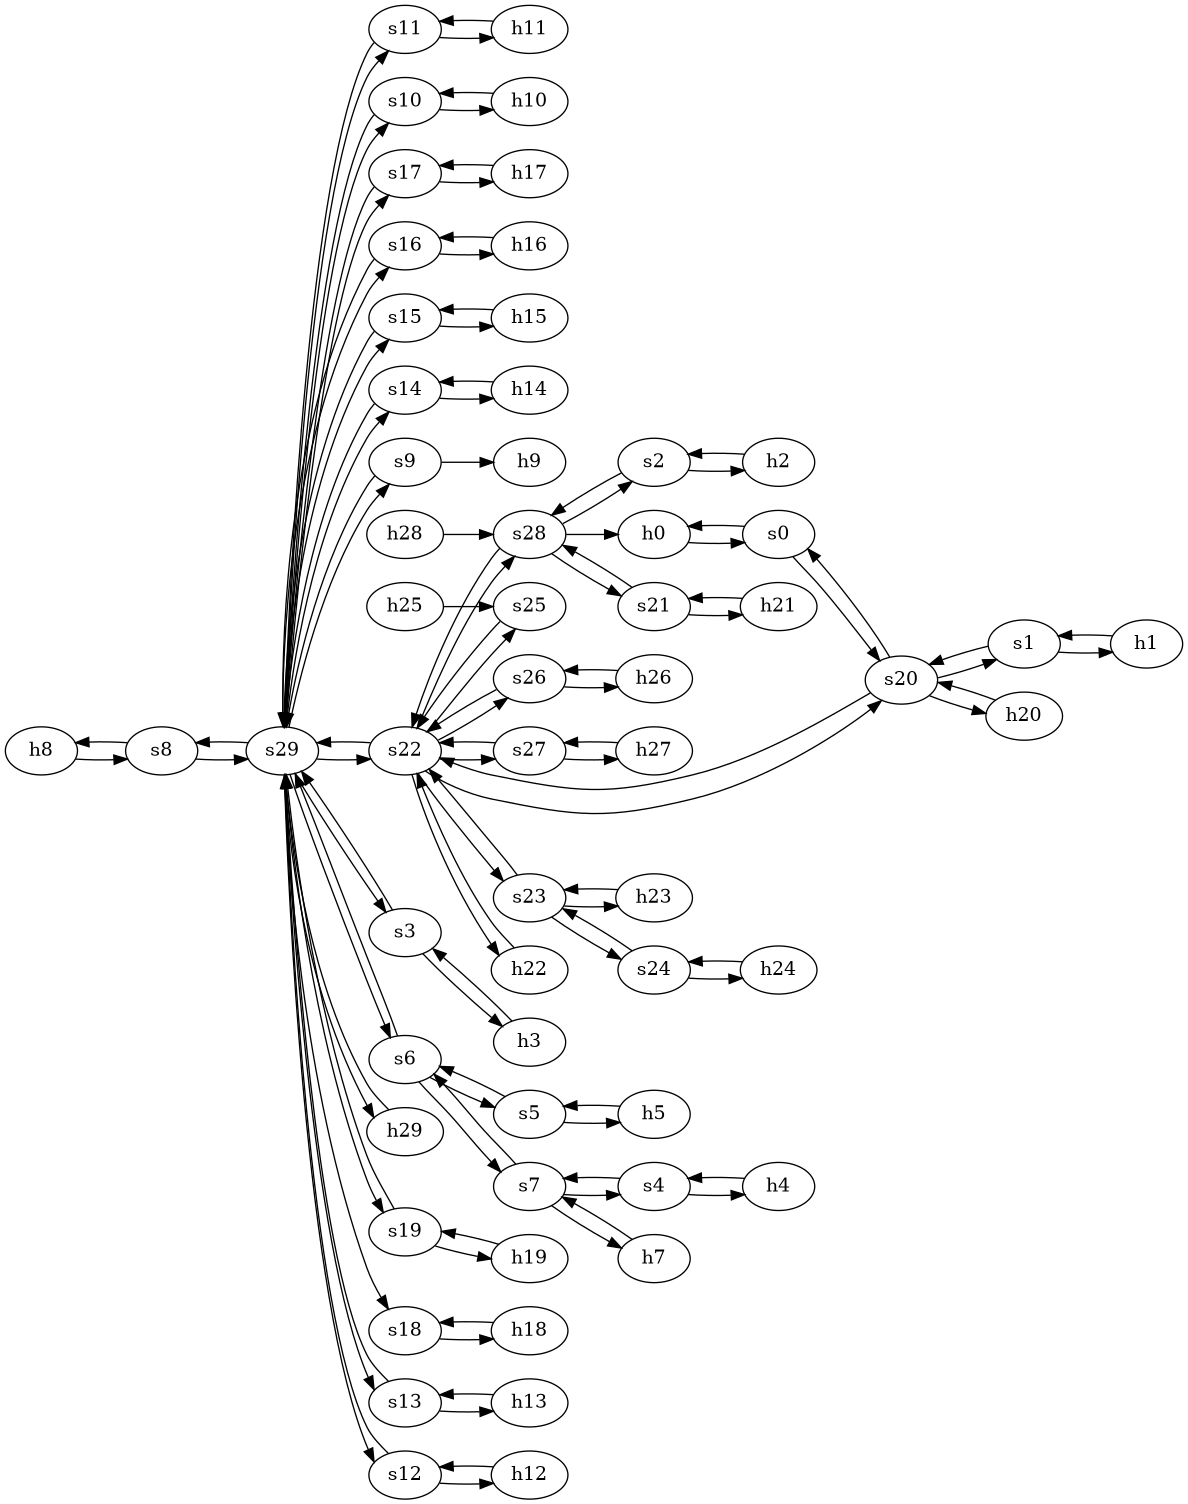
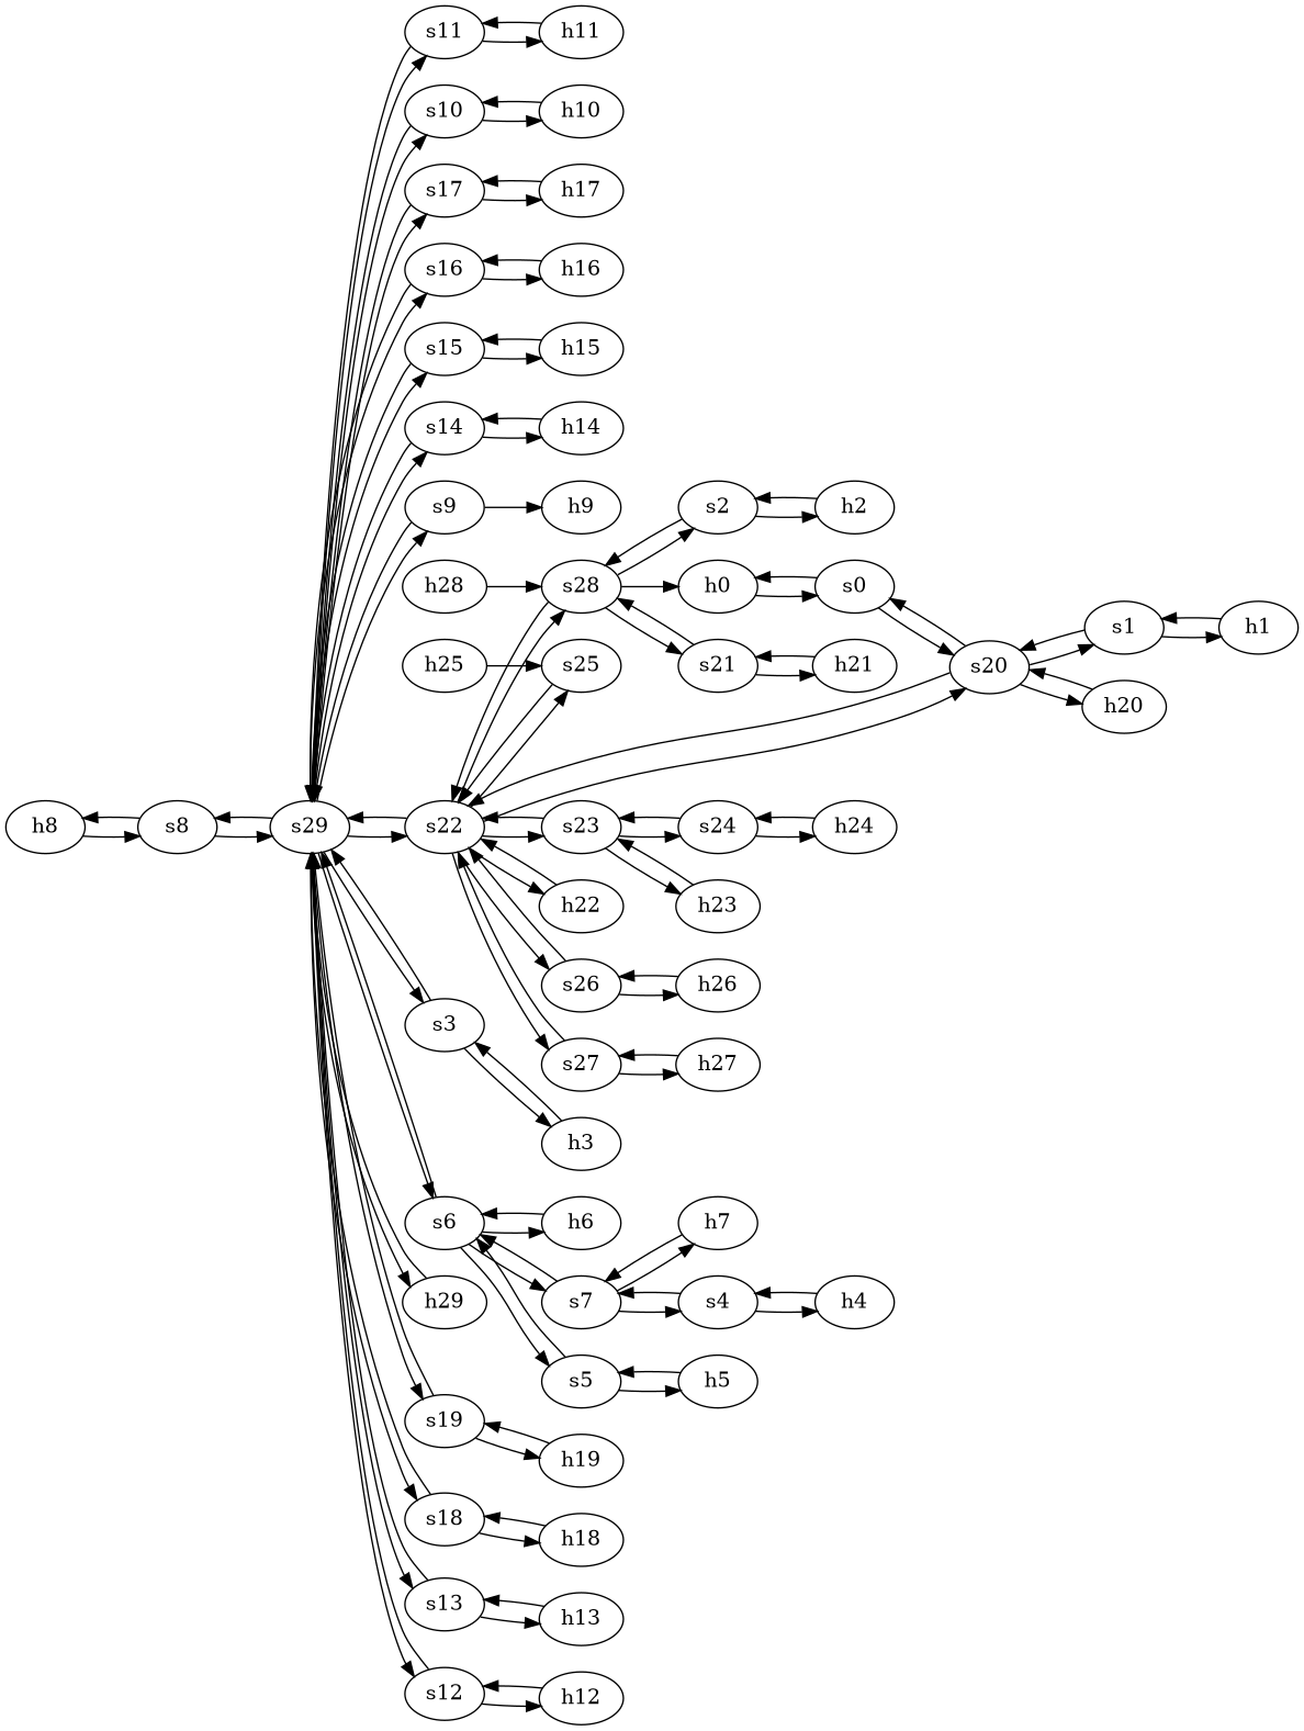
  strict digraph {
    rankdir=LR
    node [type=host]
    edge [capacity="1Gbps" cost=1 dst_port=1 src_port=1]
    h8 [ip="111.0.8.8" mac="00:00:00:00:8:8"]
    s8 [type=switch]
    s29 [type=switch]
    s9 [type=switch]
    s22 [type=switch]
    s3 [type=switch]
    s6 [type=switch]
    h29 [ip="111.0.29.29" mac="00:00:00:00:29:29"]
    s19 [type=switch]
    s18 [type=switch]
    s13 [type=switch]
    s12 [type=switch]
    s11 [type=switch]
    s10 [type=switch]
    s17 [type=switch]
    s16 [type=switch]
    s15 [type=switch]
    s14 [type=switch]
    h9 [ip="111.0.9.9" mac="00:00:00:00:9:9"]
    h26 [ip="111.0.26.26" mac="00:00:00:00:26:26"]
    s26 [type=switch]
    s28 [type=switch]
    s20 [type=switch]
    s23 [type=switch]
    h22 [ip="111.0.22.22" mac="00:00:00:00:22:22"]
    s25 [type=switch]
    s27 [type=switch]
    h2 [ip="111.0.2.2" mac="00:00:00:00:2:2"]
    s2 [type=switch]
    h0 [ip="111.0.0.0" mac="00:00:00:00:0:0"]
    s21 [type=switch]
    h3 [ip="111.0.3.3" mac="00:00:00:00:3:3"]
    s0 [type=switch]
    s1 [type=switch]
    h20 [ip="111.0.20.20" mac="00:00:00:00:20:20"]
    h1 [ip="111.0.1.1" mac="00:00:00:00:1:1"]
+   h6 [ip="111.0.6.6" mac="00:00:00:00:6:6"]
    s7 [type=switch]
    s5 [type=switch]
    h7 [ip="111.0.7.7" mac="00:00:00:00:7:7"]
    s4 [type=switch]
    h5 [ip="111.0.5.5" mac="00:00:00:00:5:5"]
    h4 [ip="111.0.4.4" mac="00:00:00:00:4:4"]
    h23 [ip="111.0.23.23" mac="00:00:00:00:23:23"]
    s24 [type=switch]
    h24 [ip="111.0.24.24" mac="00:00:00:00:24:24"]
    h27 [ip="111.0.27.27" mac="00:00:00:00:27:27"]
    h21 [ip="111.0.21.21" mac="00:00:00:00:21:21"]
    h19 [ip="111.0.19.19" mac="00:00:00:00:19:19"]
    h18 [ip="111.0.18.18" mac="00:00:00:00:18:18"]
    h13 [ip="111.0.13.13" mac="00:00:00:00:13:13"]
    h12 [ip="111.0.12.12" mac="00:00:00:00:12:12"]
    h11 [ip="111.0.11.11" mac="00:00:00:00:11:11"]
    h10 [ip="111.0.10.10" mac="00:00:00:00:10:10"]
    h17 [ip="111.0.17.17" mac="00:00:00:00:17:17"]
    h16 [ip="111.0.16.16" mac="00:00:00:00:16:16"]
    h15 [ip="111.0.15.15" mac="00:00:00:00:15:15"]
    h14 [ip="111.0.14.14" mac="00:00:00:00:14:14"]
    h28 [ip="111.0.28.28" mac="00:00:00:00:28:28"]
    h25 [ip="111.0.25.25" mac="00:00:00:00:25:25"]
    h8 -> s8
    s8 -> h8
    s8 -> s29 [dst_port=4 src_port=2]
    s29 -> s8 [dst_port=2 src_port=4]
    s29 -> s9 [dst_port=2 src_port=5]
    s29 -> s22 [dst_port=8 src_port=16]
    s29 -> s3 [dst_port=2 src_port=2]
    s29 -> s6 [dst_port=4 src_port=3]
    s29 -> h29
    s29 -> s19 [dst_port=2 src_port=15]
    s29 -> s18 [dst_port=2 src_port=14]
    s29 -> s13 [dst_port=2 src_port=9]
    s29 -> s12 [dst_port=2 src_port=8]
    s29 -> s11 [dst_port=2 src_port=7]
    s29 -> s10 [dst_port=2 src_port=6]
    s29 -> s17 [dst_port=2 src_port=13]
    s29 -> s16 [dst_port=2 src_port=12]
    s29 -> s15 [dst_port=2 src_port=11]
    s29 -> s14 [dst_port=2 src_port=10]
    s9 -> s29 [dst_port=5 src_port=2]
    s9 -> h9
    s22 -> s29 [dst_port=16 src_port=8]
    s22 -> s26 [dst_port=2 src_port=5]
    s22 -> s28 [dst_port=4 src_port=7]
    s22 -> s20 [dst_port=4 src_port=2]
    s22 -> s23 [dst_port=2 src_port=3]
    s22 -> h22
    s22 -> s25 [dst_port=2 src_port=4]
    s22 -> s27 [dst_port=2 src_port=6]
    s3 -> s29 [dst_port=2 src_port=2]
    s3 -> h3
    s6 -> s29 [dst_port=3 src_port=4]
+   s6 -> h6
    s6 -> s7 [dst_port=3 src_port=3]
    s6 -> s5 [dst_port=2 src_port=2]
    h29 -> s29
    s19 -> s29 [dst_port=15 src_port=2]
    s19 -> h19
+   s18 -> s29 [dst_port=14 src_port=2]
    s18 -> h18
    s13 -> s29 [dst_port=9 src_port=2]
    s13 -> h13
    s12 -> s29 [dst_port=8 src_port=2]
    s12 -> h12
    s11 -> s29 [dst_port=7 src_port=2]
    s11 -> h11
    s10 -> s29 [dst_port=6 src_port=2]
    s10 -> h10
    s17 -> s29 [dst_port=13 src_port=2]
    s17 -> h17
    s16 -> s29 [dst_port=12 src_port=2]
    s16 -> h16
    s15 -> s29 [dst_port=11 src_port=2]
    s15 -> h15
    s14 -> s29 [dst_port=10 src_port=2]
    s14 -> h14
    h26 -> s26
    s26 -> s22 [dst_port=5 src_port=2]
    s26 -> h26
    s28 -> s22 [dst_port=7 src_port=4]
    s28 -> s2 [dst_port=2 src_port=2]
    s28 -> h0
    s28 -> s21 [dst_port=2 src_port=3]
    s20 -> s22 [dst_port=2 src_port=4]
    s20 -> s0 [dst_port=2 src_port=2]
    s20 -> s1 [dst_port=2 src_port=3]
    s20 -> h20
    s23 -> s22 [dst_port=3 src_port=2]
    s23 -> h23
    s23 -> s24 [dst_port=2 src_port=3]
    h22 -> s22
    s25 -> s22 [dst_port=4 src_port=2]
    s27 -> s22 [dst_port=6 src_port=2]
    s27 -> h27
    h2 -> s2
    s2 -> s28 [dst_port=2 src_port=2]
    s2 -> h2
    h0 -> s0
    s21 -> s28 [dst_port=3 src_port=2]
    s21 -> h21
    h3 -> s3
    s0 -> s20 [dst_port=2 src_port=2]
    s0 -> h0
    s1 -> s20 [dst_port=3 src_port=2]
    s1 -> h1
    h20 -> s20
    h1 -> s1
+   h6 -> s6
    s7 -> s6 [dst_port=3 src_port=3]
    s7 -> h7
    s7 -> s4 [dst_port=2 src_port=2]
    s5 -> s6 [dst_port=2 src_port=2]
    s5 -> h5
    h7 -> s7
    s4 -> s7 [dst_port=2 src_port=2]
    s4 -> h4
    h5 -> s5
    h4 -> s4
    h23 -> s23
    s24 -> s23 [dst_port=3 src_port=2]
    s24 -> h24
    h24 -> s24
    h27 -> s27
    h21 -> s21
    h19 -> s19
    h18 -> s18
    h13 -> s13
    h12 -> s12
    h11 -> s11
    h10 -> s10
    h17 -> s17
    h16 -> s16
    h15 -> s15
    h14 -> s14
    h28 -> s28
    h25 -> s25
  }
